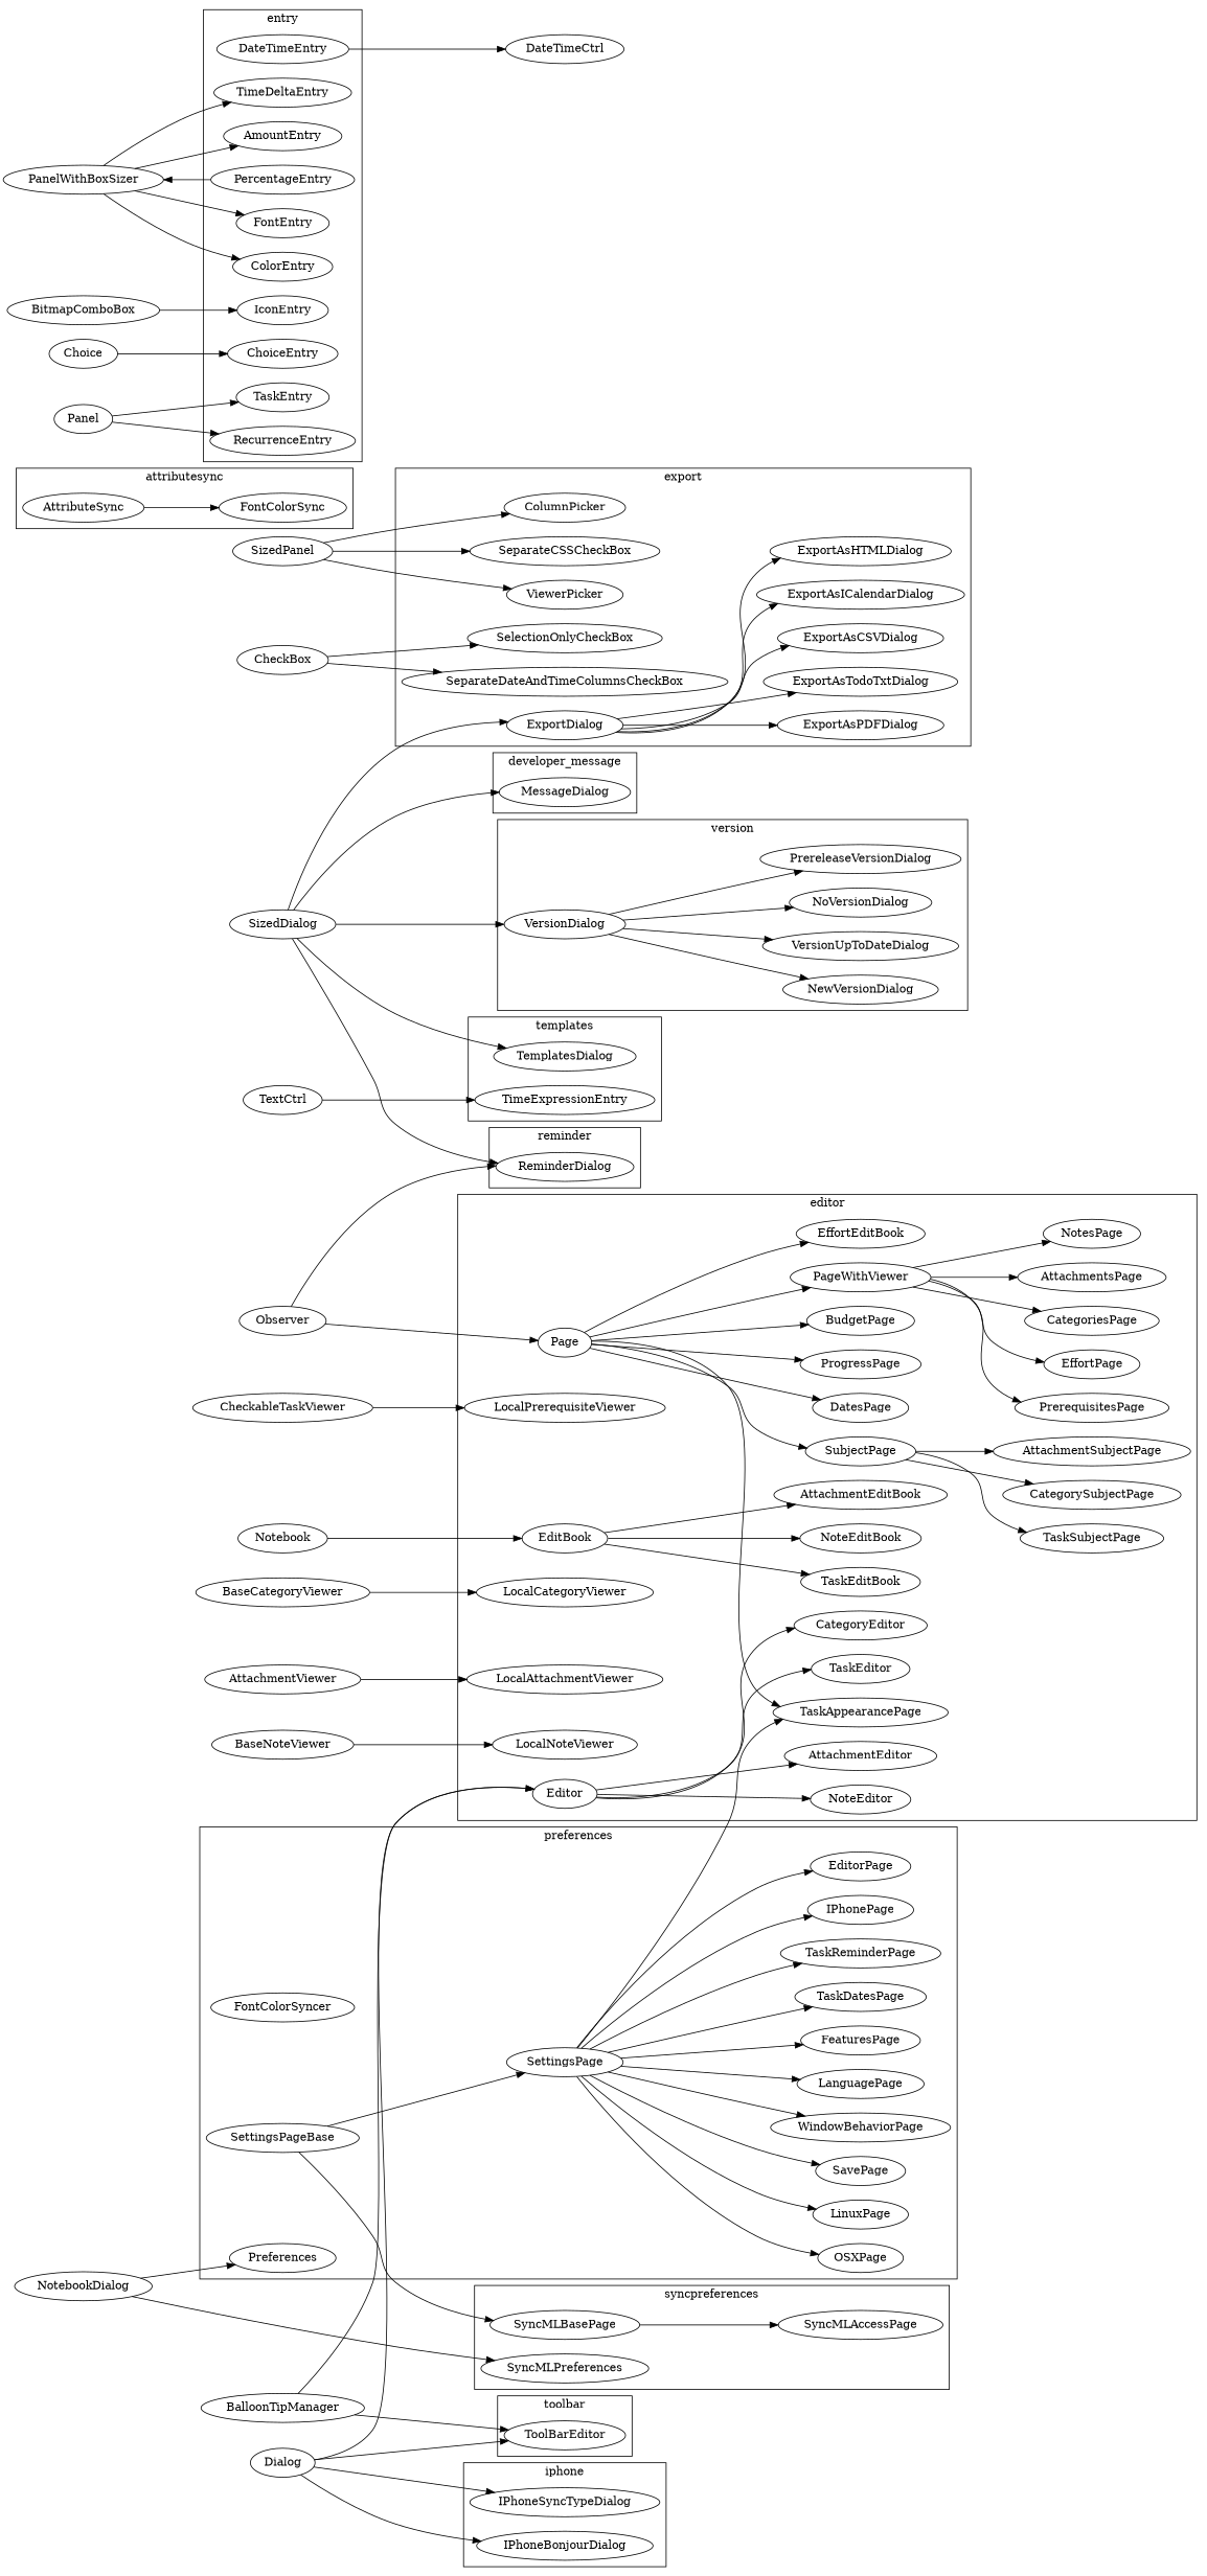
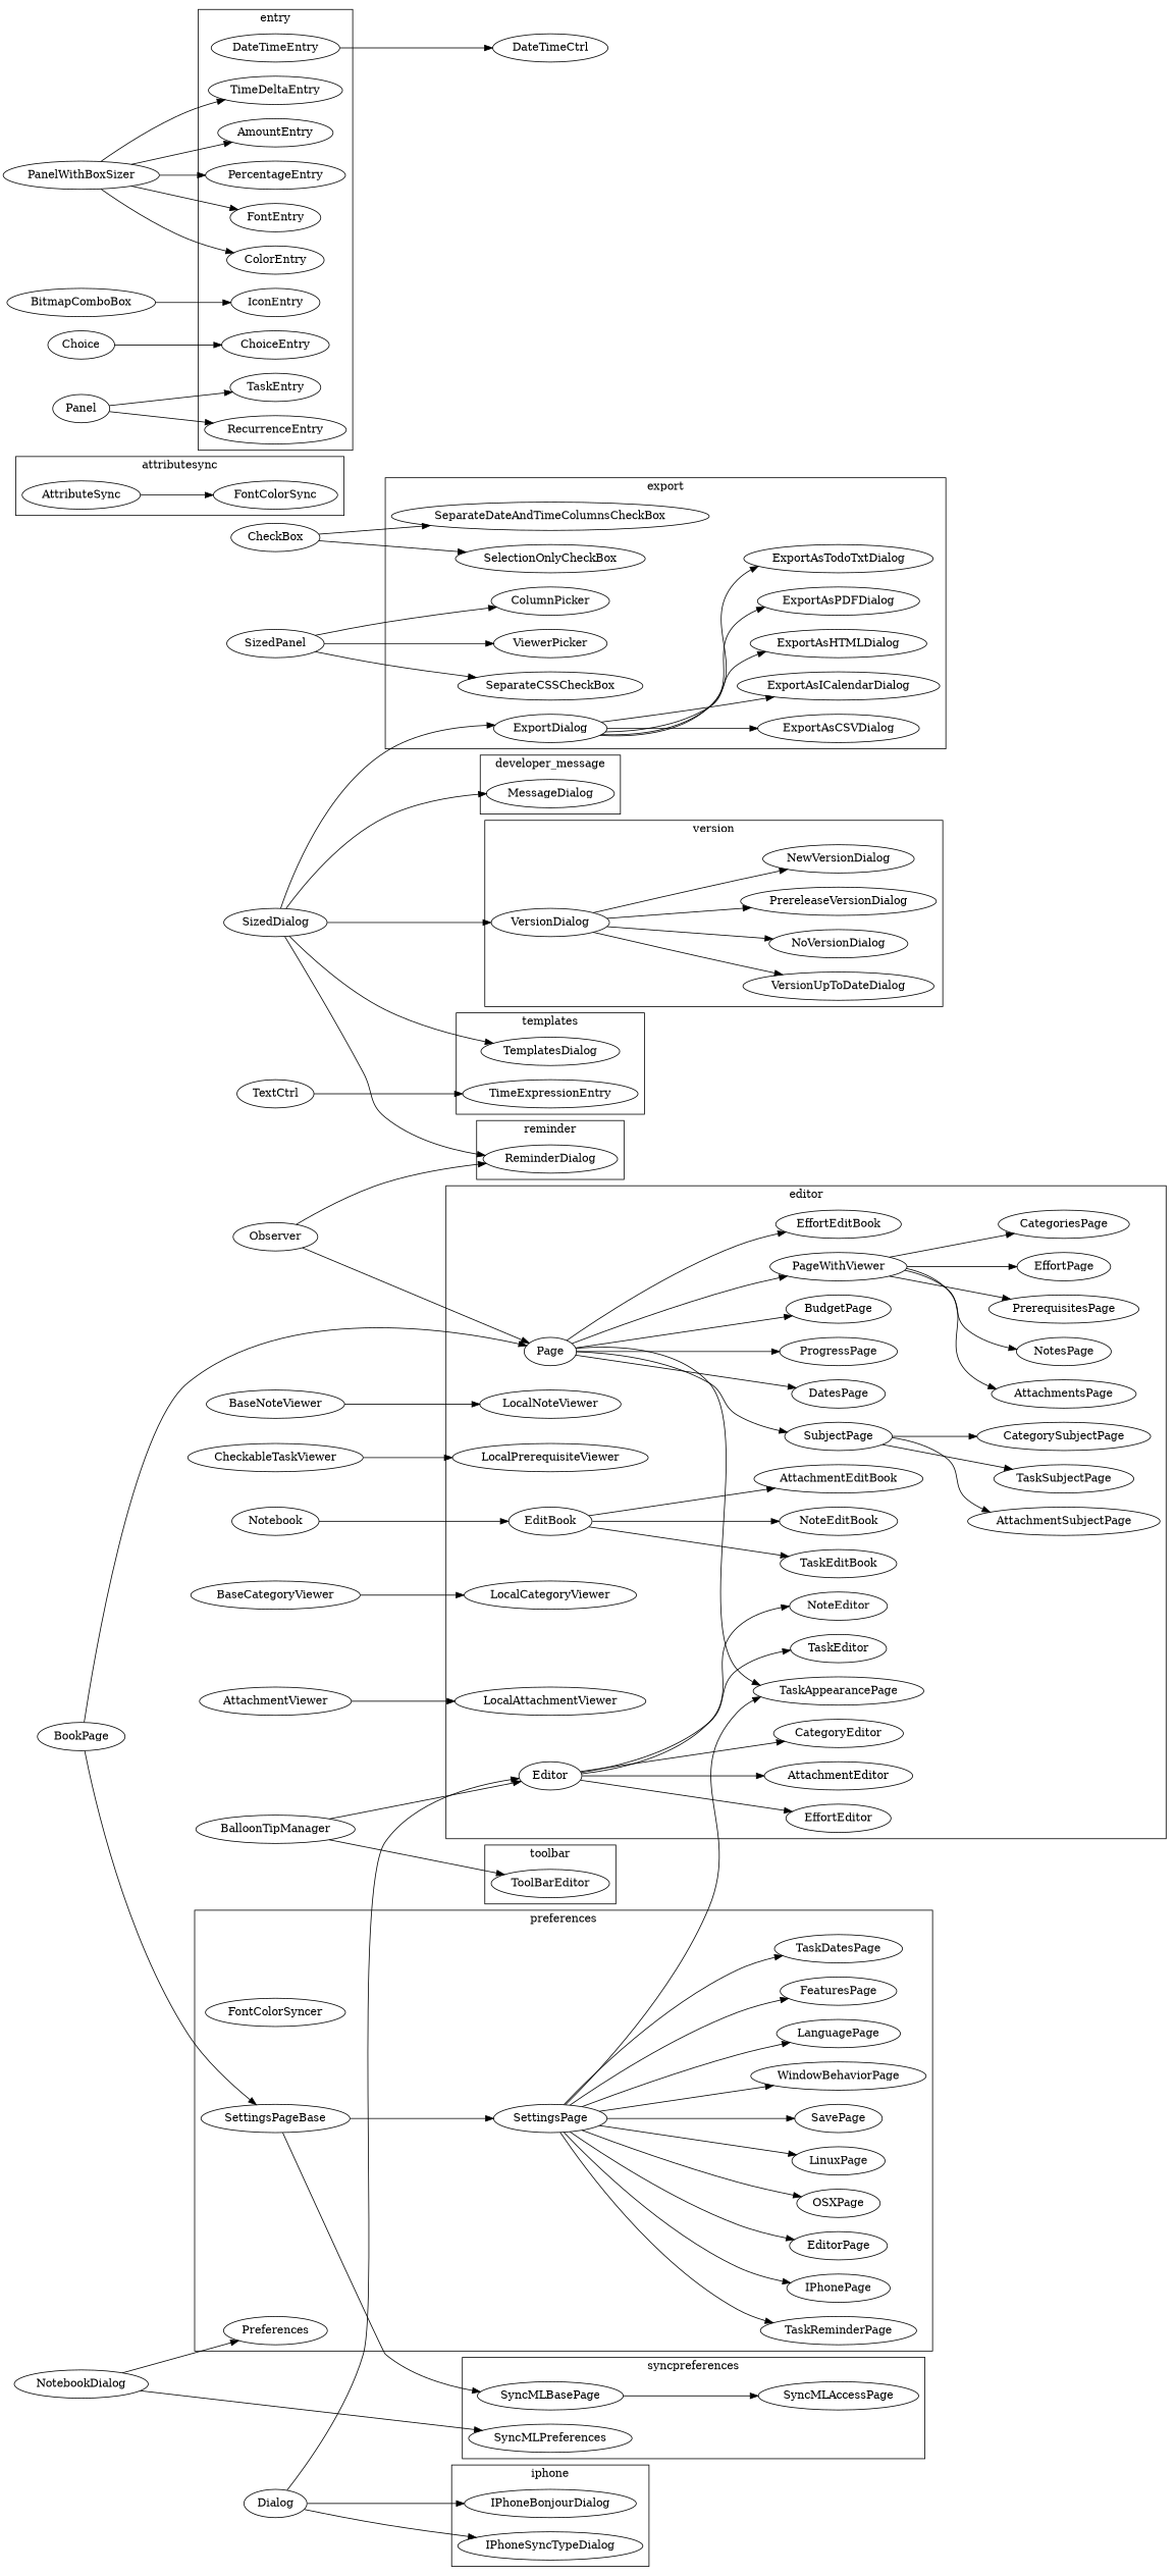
  digraph {
    rankdir=LR
    MessageDialog
    AttributeSync
    FontColorSync
    Page
    SubjectPage
    TaskSubjectPage
    CategorySubjectPage
    AttachmentSubjectPage
    TaskAppearancePage
    DatesPage
    ProgressPage
    BudgetPage
    PageWithViewer
    EffortPage
    LocalCategoryViewer
    CategoriesPage
    LocalAttachmentViewer
    AttachmentsPage
    LocalNoteViewer
    NotesPage
    LocalPrerequisiteViewer
    PrerequisitesPage
    EditBook
    TaskEditBook
    NoteEditBook
    AttachmentEditBook
    EffortEditBook
    Editor
    TaskEditor
    CategoryEditor
    NoteEditor
    AttachmentEditor
+   EffortEditor
    DateTimeEntry
    TimeDeltaEntry
    AmountEntry
    PercentageEntry
    FontEntry
    ColorEntry
    IconEntry
    ChoiceEntry
    TaskEntry
    RecurrenceEntry
    ExportDialog
    ViewerPicker
    SelectionOnlyCheckBox
    ColumnPicker
    SeparateDateAndTimeColumnsCheckBox
    SeparateCSSCheckBox
    ExportAsCSVDialog
    ExportAsICalendarDialog
    ExportAsHTMLDialog
    ExportAsPDFDialog
    ExportAsTodoTxtDialog
    IPhoneSyncTypeDialog
    IPhoneBonjourDialog
    FontColorSyncer
    SettingsPageBase
    SettingsPage
    SavePage
    WindowBehaviorPage
    LanguagePage
    FeaturesPage
    TaskDatesPage
    TaskReminderPage
    IPhonePage
    EditorPage
    OSXPage
    LinuxPage
    Preferences
    ReminderDialog
    SyncMLBasePage
    SyncMLAccessPage
    SyncMLPreferences
    VersionDialog
    NewVersionDialog
    VersionUpToDateDialog
    NoVersionDialog
    PrereleaseVersionDialog
    TimeExpressionEntry
    TemplatesDialog
    ToolBarEditor
    DateTimeCtrl
    SizedDialog
    Observer
+   BookPage
    BaseCategoryViewer
    AttachmentViewer
    BaseNoteViewer
    CheckableTaskViewer
    Notebook
    BalloonTipManager
    Dialog
    PanelWithBoxSizer
    BitmapComboBox
    Choice
    Panel
    SizedPanel
    CheckBox
    NotebookDialog
    TextCtrl
    subgraph cluster_1 {
      label=developer_message
      MessageDialog
    }
    subgraph cluster_2 {
      label=attributesync
      AttributeSync
      FontColorSync
    }
    subgraph cluster_3 {
      label=editor
      Page
      SubjectPage
      TaskSubjectPage
      CategorySubjectPage
      AttachmentSubjectPage
      TaskAppearancePage
      DatesPage
      ProgressPage
      BudgetPage
      PageWithViewer
      EffortPage
      LocalCategoryViewer
      CategoriesPage
      LocalAttachmentViewer
      AttachmentsPage
      LocalNoteViewer
      NotesPage
      LocalPrerequisiteViewer
      PrerequisitesPage
      EditBook
      TaskEditBook
      NoteEditBook
      AttachmentEditBook
      EffortEditBook
      Editor
      TaskEditor
      CategoryEditor
      NoteEditor
      AttachmentEditor
+     EffortEditor
    }
    subgraph cluster_4 {
      label=entry
      DateTimeEntry
      TimeDeltaEntry
      AmountEntry
      PercentageEntry
      FontEntry
      ColorEntry
      IconEntry
      ChoiceEntry
      TaskEntry
      RecurrenceEntry
    }
    subgraph cluster_5 {
      label=export
      ExportDialog
      ViewerPicker
      SelectionOnlyCheckBox
      ColumnPicker
      SeparateDateAndTimeColumnsCheckBox
      SeparateCSSCheckBox
      ExportAsCSVDialog
      ExportAsICalendarDialog
      ExportAsHTMLDialog
      ExportAsPDFDialog
      ExportAsTodoTxtDialog
    }
    subgraph cluster_6 {
      label=iphone
      IPhoneSyncTypeDialog
      IPhoneBonjourDialog
    }
    subgraph cluster_7 {
      label=preferences
      FontColorSyncer
      SettingsPageBase
      SettingsPage
      SavePage
      WindowBehaviorPage
      LanguagePage
      FeaturesPage
      TaskDatesPage
      TaskReminderPage
      IPhonePage
      EditorPage
      OSXPage
      LinuxPage
      Preferences
    }
    subgraph cluster_8 {
      label=reminder
      ReminderDialog
    }
    subgraph cluster_9 {
      label=syncpreferences
      SyncMLBasePage
      SyncMLAccessPage
      SyncMLPreferences
    }
    subgraph cluster_10 {
      label=version
      VersionDialog
      NewVersionDialog
      VersionUpToDateDialog
      NoVersionDialog
      PrereleaseVersionDialog
    }
    subgraph cluster_11 {
      label=templates
      TimeExpressionEntry
      TemplatesDialog
    }
    subgraph cluster_12 {
      label=toolbar
      ToolBarEditor
    }
    AttributeSync -> FontColorSync
    Page -> SubjectPage
    Page -> TaskAppearancePage
    Page -> DatesPage
    Page -> ProgressPage
    Page -> BudgetPage
    Page -> PageWithViewer
    Page -> EffortEditBook
    SubjectPage -> TaskSubjectPage
    SubjectPage -> CategorySubjectPage
    SubjectPage -> AttachmentSubjectPage
    PageWithViewer -> EffortPage
    PageWithViewer -> CategoriesPage
    PageWithViewer -> AttachmentsPage
    PageWithViewer -> NotesPage
    PageWithViewer -> PrerequisitesPage
    EditBook -> TaskEditBook
    EditBook -> NoteEditBook
    EditBook -> AttachmentEditBook
    Editor -> TaskEditor
    Editor -> CategoryEditor
    Editor -> NoteEditor
    Editor -> AttachmentEditor
+   Editor -> EffortEditor
    DateTimeEntry -> DateTimeCtrl
    ExportDialog -> ExportAsCSVDialog
    ExportDialog -> ExportAsICalendarDialog
    ExportDialog -> ExportAsHTMLDialog
    ExportDialog -> ExportAsPDFDialog
    ExportDialog -> ExportAsTodoTxtDialog
    SettingsPageBase -> SettingsPage
    SettingsPageBase -> SyncMLBasePage
    SettingsPage -> TaskAppearancePage
    SettingsPage -> SavePage
    SettingsPage -> WindowBehaviorPage
    SettingsPage -> LanguagePage
    SettingsPage -> FeaturesPage
    SettingsPage -> TaskDatesPage
    SettingsPage -> TaskReminderPage
    SettingsPage -> IPhonePage
    SettingsPage -> EditorPage
    SettingsPage -> OSXPage
    SettingsPage -> LinuxPage
    SyncMLBasePage -> SyncMLAccessPage
    VersionDialog -> NewVersionDialog
    VersionDialog -> VersionUpToDateDialog
    VersionDialog -> NoVersionDialog
    VersionDialog -> PrereleaseVersionDialog
    SizedDialog -> MessageDialog
    SizedDialog -> ExportDialog
    SizedDialog -> ReminderDialog
    SizedDialog -> VersionDialog
    SizedDialog -> TemplatesDialog
    Observer -> Page
    Observer -> ReminderDialog
+   BookPage -> Page
+   BookPage -> SettingsPageBase
    BaseCategoryViewer -> LocalCategoryViewer
    AttachmentViewer -> LocalAttachmentViewer
    BaseNoteViewer -> LocalNoteViewer
    CheckableTaskViewer -> LocalPrerequisiteViewer
    Notebook -> EditBook
    BalloonTipManager -> Editor
    BalloonTipManager -> ToolBarEditor
    Dialog -> Editor
    Dialog -> IPhoneSyncTypeDialog
    Dialog -> IPhoneBonjourDialog
-   Dialog -> ToolBarEditor
    PanelWithBoxSizer -> TimeDeltaEntry
    PanelWithBoxSizer -> AmountEntry
-   PercentageEntry -> PanelWithBoxSizer
+   PanelWithBoxSizer -> PercentageEntry
    PanelWithBoxSizer -> FontEntry
    PanelWithBoxSizer -> ColorEntry
    BitmapComboBox -> IconEntry
    Choice -> ChoiceEntry
    Panel -> TaskEntry
    Panel -> RecurrenceEntry
    SizedPanel -> ViewerPicker
    SizedPanel -> ColumnPicker
    SizedPanel -> SeparateCSSCheckBox
    CheckBox -> SelectionOnlyCheckBox
    CheckBox -> SeparateDateAndTimeColumnsCheckBox
    NotebookDialog -> Preferences
    NotebookDialog -> SyncMLPreferences
    TextCtrl -> TimeExpressionEntry
  }
